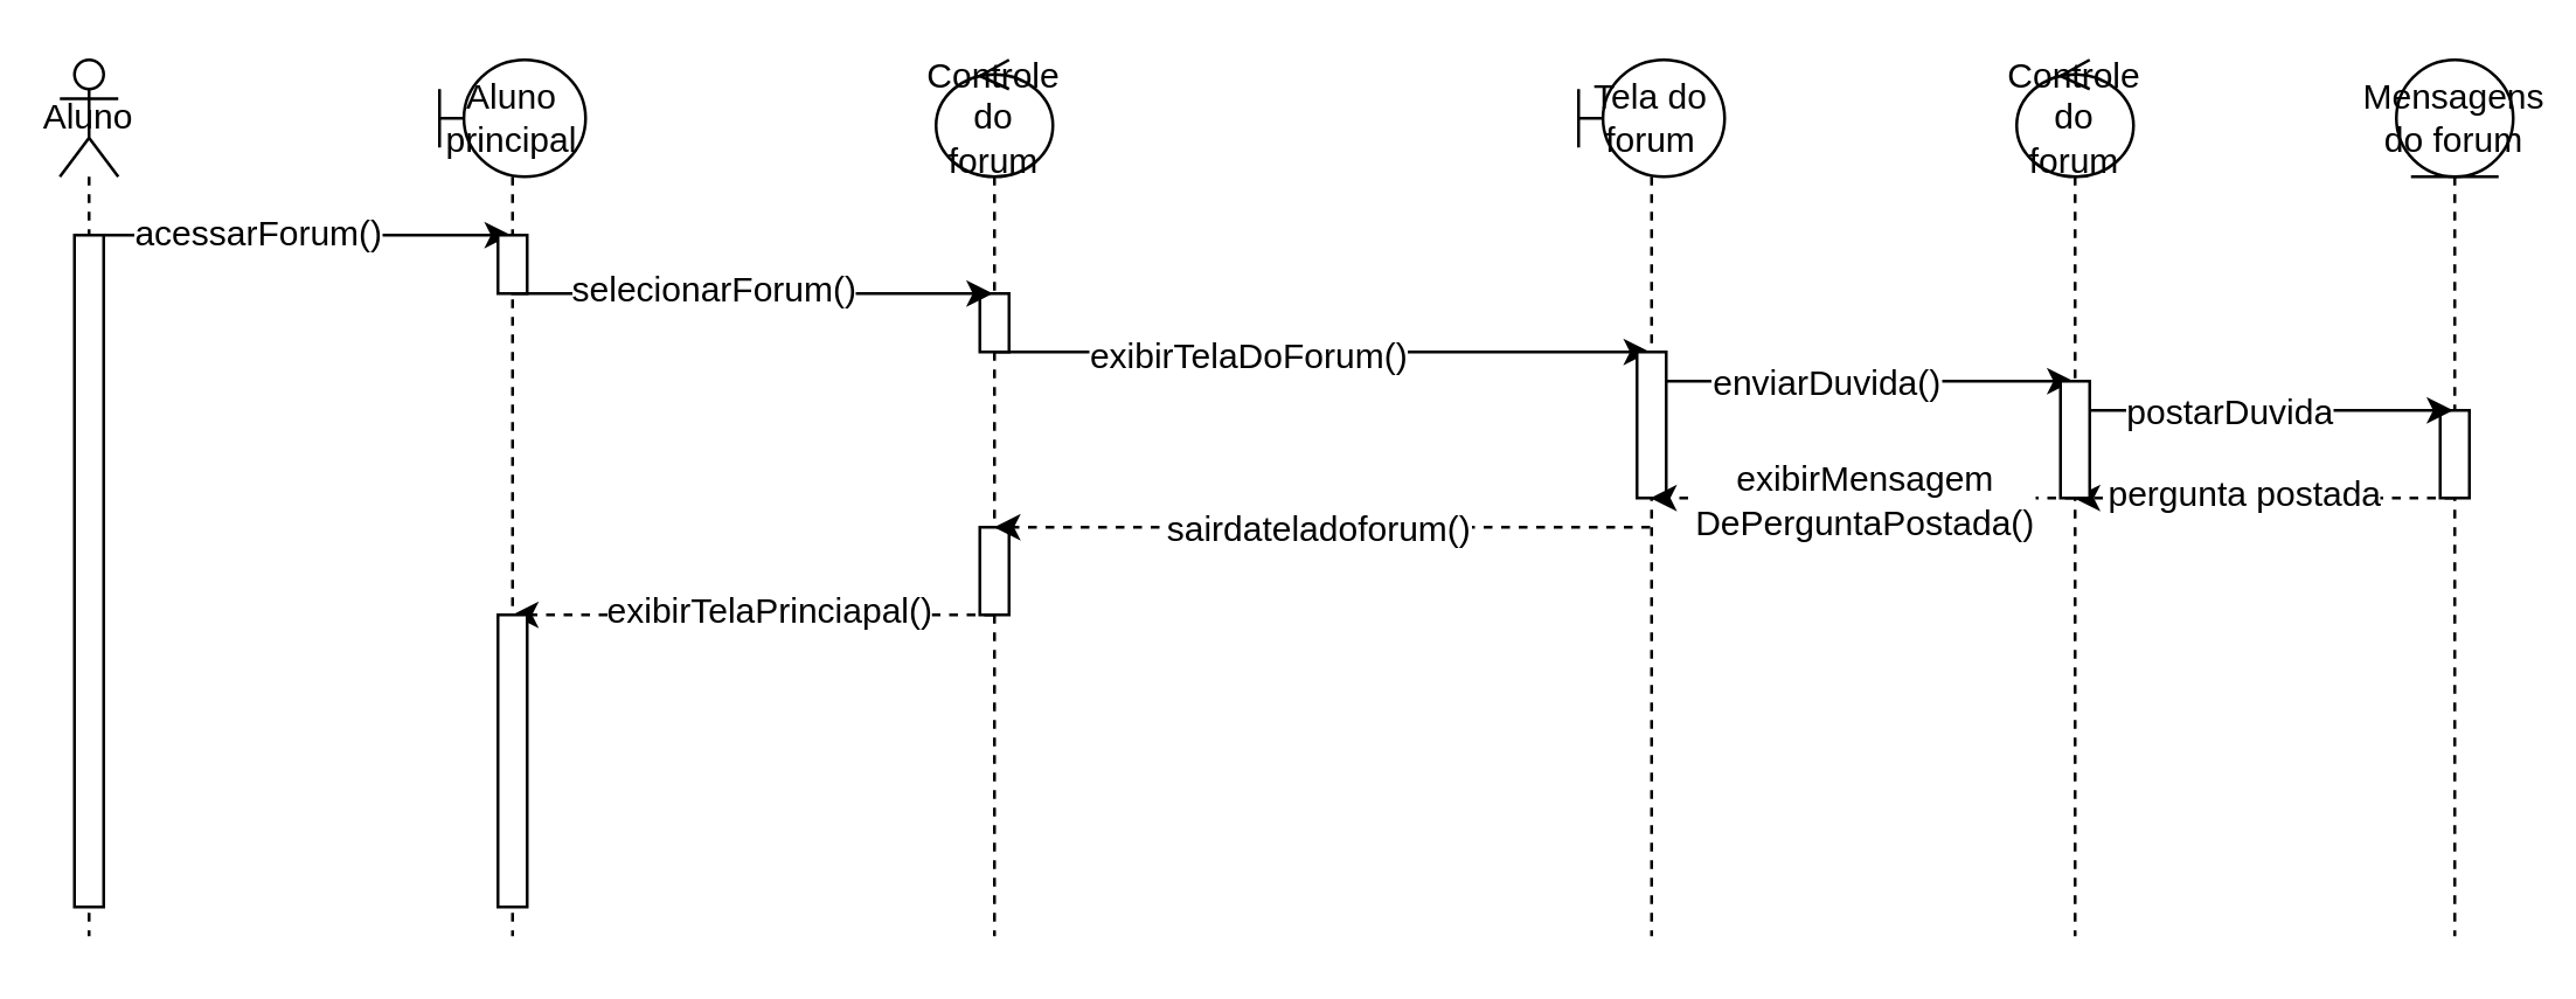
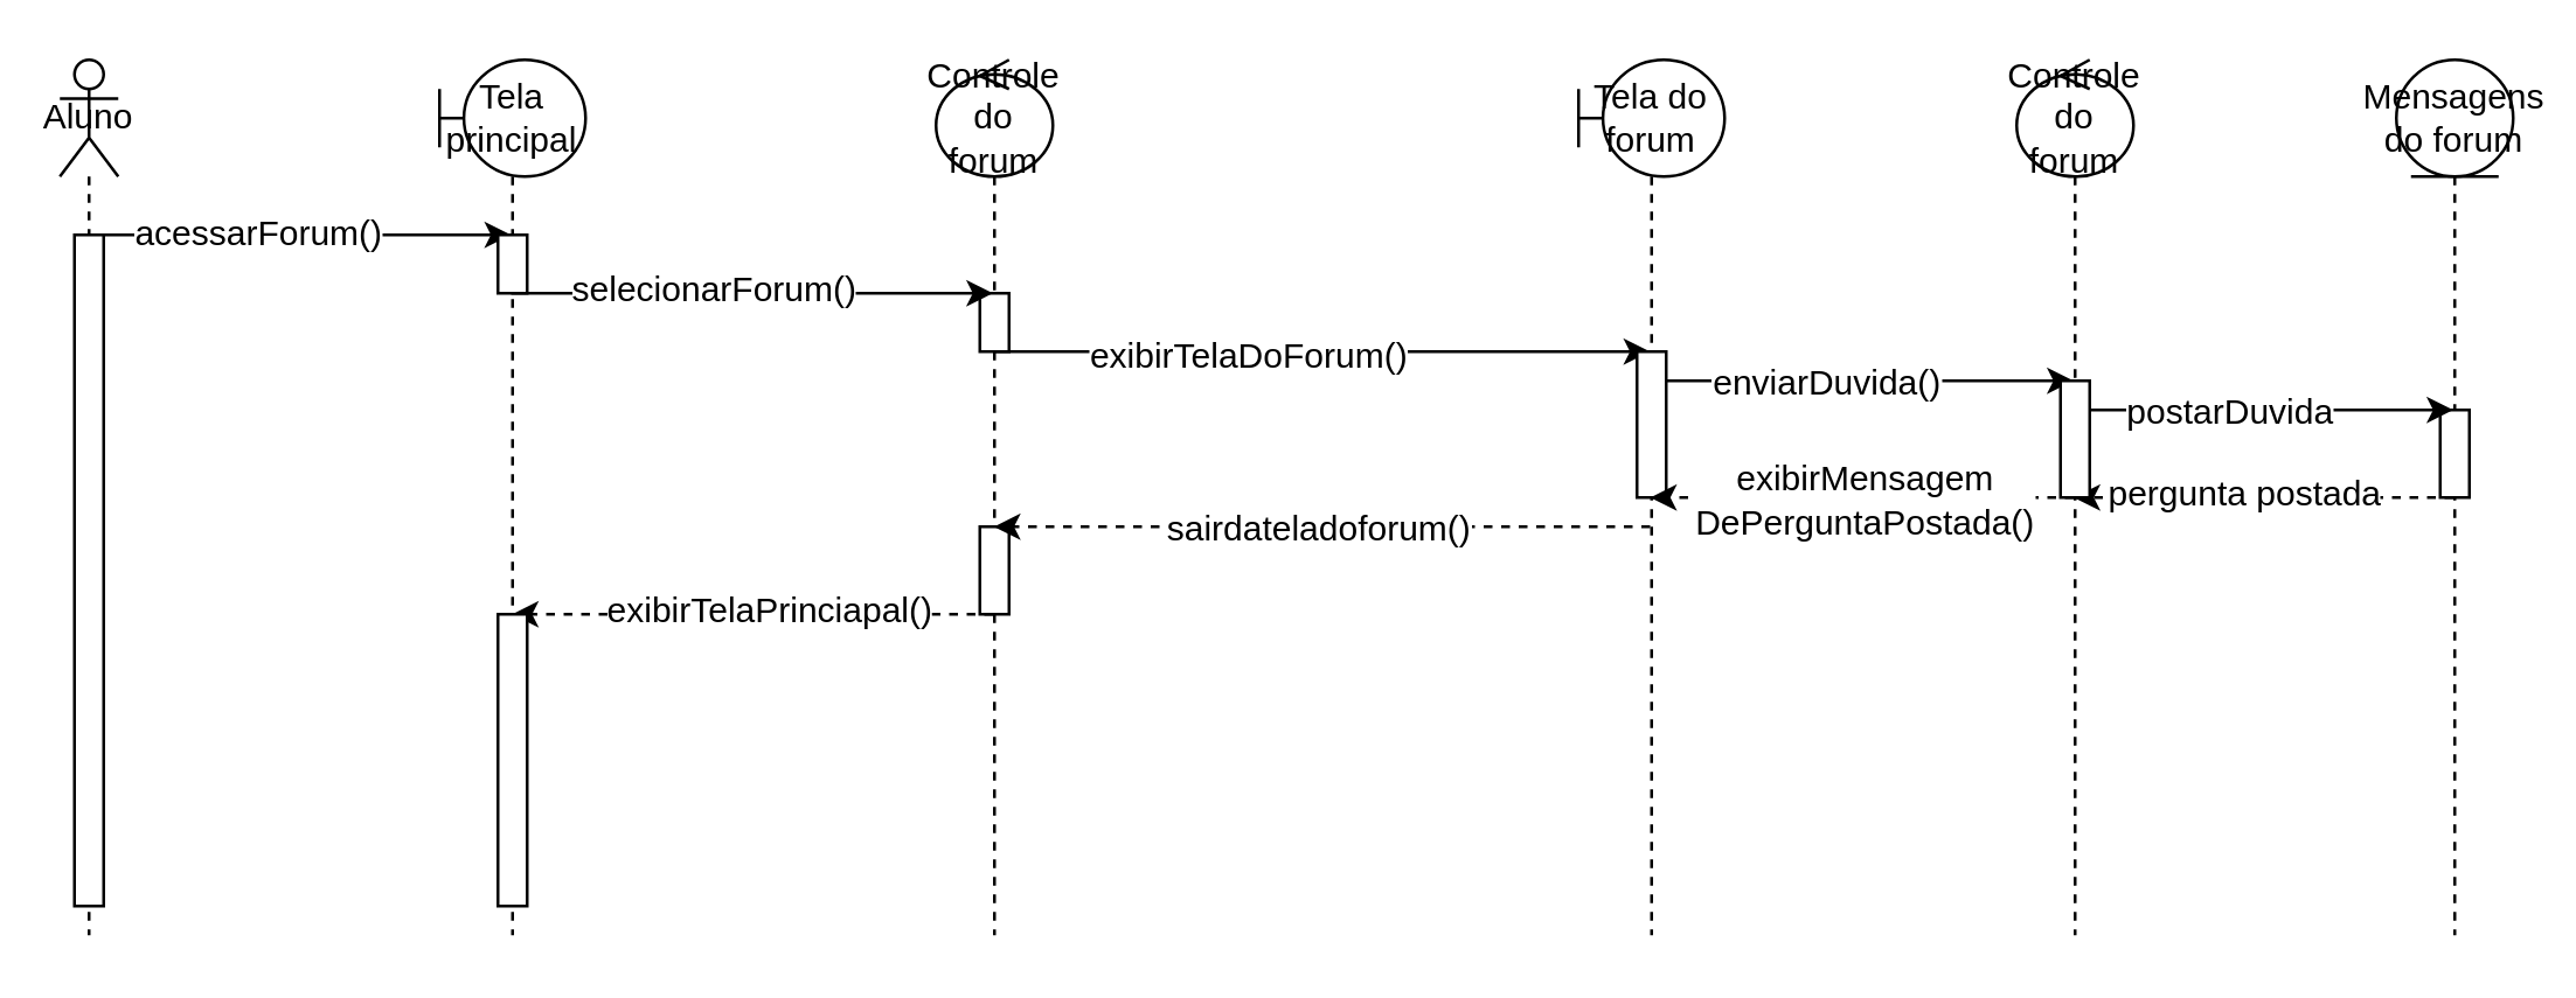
  <mxCell id="0" />
  <mxCell id="1" parent="0" />
  <mxCell id="2" style="edgeStyle=orthogonalEdgeStyle;rounded=0;orthogonalLoop=1;jettySize=auto;html=1;curved=0;fontFamily=Helvetica;fontSize=12;fontColor=default;" edge="1" parent="1" source="4" target="15"><mxGeometry relative="1" as="geometry"><Array as="points"><mxPoint x="90" y="80" /><mxPoint x="90" y="80" /></Array></mxGeometry></mxCell>
  <mxCell id="3" value="acessarForum()" style="edgeLabel;html=1;align=center;verticalAlign=middle;resizable=0;points=[];strokeColor=default;fontFamily=Helvetica;fontSize=12;fontColor=default;fillColor=default;" vertex="1" connectable="0" parent="2"><mxGeometry x="-0.206" y="1" relative="1" as="geometry"><mxPoint as="offset" /></mxGeometry></mxCell>
  <mxCell id="4" value="Aluno" style="shape=umlLifeline;perimeter=lifelinePerimeter;whiteSpace=wrap;html=1;container=1;dropTarget=0;collapsible=0;recursiveResize=0;outlineConnect=0;portConstraint=eastwest;newEdgeStyle={&quot;curved&quot;:0,&quot;rounded&quot;:0};participant=umlActor;strokeColor=default;align=center;verticalAlign=middle;fontFamily=Helvetica;fontSize=12;fontColor=default;fillColor=default;" vertex="1" parent="1"><mxGeometry x="20" y="20" width="20" height="300" as="geometry" /></mxCell>
  <mxCell id="5" value="" style="html=1;points=[[0,0,0,0,5],[0,1,0,0,-5],[1,0,0,0,5],[1,1,0,0,-5]];perimeter=orthogonalPerimeter;outlineConnect=0;targetShapes=umlLifeline;portConstraint=eastwest;newEdgeStyle={&quot;curved&quot;:0,&quot;rounded&quot;:0};strokeColor=default;align=center;verticalAlign=middle;fontFamily=Helvetica;fontSize=12;fontColor=default;fillColor=default;" vertex="1" parent="4"><mxGeometry x="5" y="60" width="10" height="230" as="geometry" /></mxCell>
  <mxCell id="6" style="edgeStyle=orthogonalEdgeStyle;rounded=0;orthogonalLoop=1;jettySize=auto;html=1;curved=0;fontFamily=Helvetica;fontSize=12;fontColor=default;" edge="1" parent="1" source="10" target="22"><mxGeometry relative="1" as="geometry"><mxPoint x="430" y="170" as="targetPoint" /><Array as="points"><mxPoint x="390" y="120" /><mxPoint x="390" y="120" /></Array></mxGeometry></mxCell>
  <mxCell id="7" value="exibirTelaDoForum()" style="edgeLabel;html=1;align=center;verticalAlign=middle;resizable=0;points=[];strokeColor=default;fontFamily=Helvetica;fontSize=12;fontColor=default;fillColor=default;" vertex="1" connectable="0" parent="6"><mxGeometry x="-0.225" y="-1" relative="1" as="geometry"><mxPoint as="offset" /></mxGeometry></mxCell>
  <mxCell id="8" style="edgeStyle=orthogonalEdgeStyle;rounded=0;orthogonalLoop=1;jettySize=auto;html=1;curved=0;fontFamily=Helvetica;fontSize=12;fontColor=default;dashed=1;" edge="1" parent="1"><mxGeometry relative="1" as="geometry"><mxPoint x="339.5" y="210" as="sourcePoint" /><mxPoint x="174.786" y="210" as="targetPoint" /><Array as="points"><mxPoint x="260" y="210" /><mxPoint x="260" y="210" /></Array></mxGeometry></mxCell>
  <mxCell id="9" value="exibirTelaPrinciapal()" style="edgeLabel;html=1;align=center;verticalAlign=middle;resizable=0;points=[];strokeColor=default;fontFamily=Helvetica;fontSize=12;fontColor=default;fillColor=default;" vertex="1" connectable="0" parent="8"><mxGeometry x="-0.064" y="-2" relative="1" as="geometry"><mxPoint as="offset" /></mxGeometry></mxCell>
  <mxCell id="10" value="Controle do forum" style="shape=umlLifeline;perimeter=lifelinePerimeter;whiteSpace=wrap;html=1;container=1;dropTarget=0;collapsible=0;recursiveResize=0;outlineConnect=0;portConstraint=eastwest;newEdgeStyle={&quot;curved&quot;:0,&quot;rounded&quot;:0};participant=umlControl;strokeColor=default;align=center;verticalAlign=middle;fontFamily=Helvetica;fontSize=12;fontColor=default;fillColor=default;" vertex="1" parent="1"><mxGeometry x="320" y="20" width="40" height="300" as="geometry" /></mxCell>
  <mxCell id="11" value="" style="html=1;points=[[0,0,0,0,5],[0,1,0,0,-5],[1,0,0,0,5],[1,1,0,0,-5]];perimeter=orthogonalPerimeter;outlineConnect=0;targetShapes=umlLifeline;portConstraint=eastwest;newEdgeStyle={&quot;curved&quot;:0,&quot;rounded&quot;:0};strokeColor=default;align=center;verticalAlign=middle;fontFamily=Helvetica;fontSize=12;fontColor=default;fillColor=default;" vertex="1" parent="10"><mxGeometry x="15" y="80" width="10" height="20" as="geometry" /></mxCell>
  <mxCell id="12" value="" style="html=1;points=[[0,0,0,0,5],[0,1,0,0,-5],[1,0,0,0,5],[1,1,0,0,-5]];perimeter=orthogonalPerimeter;outlineConnect=0;targetShapes=umlLifeline;portConstraint=eastwest;newEdgeStyle={&quot;curved&quot;:0,&quot;rounded&quot;:0};strokeColor=default;align=center;verticalAlign=middle;fontFamily=Helvetica;fontSize=12;fontColor=default;fillColor=default;" vertex="1" parent="10"><mxGeometry x="15" y="160" width="10" height="30" as="geometry" /></mxCell>
  <mxCell id="13" style="edgeStyle=orthogonalEdgeStyle;rounded=0;orthogonalLoop=1;jettySize=auto;html=1;curved=0;fontFamily=Helvetica;fontSize=12;fontColor=default;" edge="1" parent="1" source="15" target="10"><mxGeometry relative="1" as="geometry"><Array as="points"><mxPoint x="230" y="100" /><mxPoint x="230" y="100" /></Array></mxGeometry></mxCell>
  <mxCell id="14" value="selecionarForum()" style="edgeLabel;html=1;align=center;verticalAlign=middle;resizable=0;points=[];strokeColor=default;fontFamily=Helvetica;fontSize=12;fontColor=default;fillColor=default;" vertex="1" connectable="0" parent="13"><mxGeometry x="-0.161" y="2" relative="1" as="geometry"><mxPoint as="offset" /></mxGeometry></mxCell>
- <mxCell id="15" value="Aluno principal" style="shape=umlLifeline;perimeter=lifelinePerimeter;whiteSpace=wrap;html=1;container=1;dropTarget=0;collapsible=0;recursiveResize=0;outlineConnect=0;portConstraint=eastwest;newEdgeStyle={&quot;curved&quot;:0,&quot;rounded&quot;:0};participant=umlBoundary;strokeColor=default;align=center;verticalAlign=middle;fontFamily=Helvetica;fontSize=12;fontColor=default;fillColor=default;" vertex="1" parent="1"><mxGeometry x="150" y="20" width="50" height="300" as="geometry" /></mxCell>
+ <mxCell id="15" value="Tela principal" style="shape=umlLifeline;perimeter=lifelinePerimeter;whiteSpace=wrap;html=1;container=1;dropTarget=0;collapsible=0;recursiveResize=0;outlineConnect=0;portConstraint=eastwest;newEdgeStyle={&quot;curved&quot;:0,&quot;rounded&quot;:0};participant=umlBoundary;strokeColor=default;align=center;verticalAlign=middle;fontFamily=Helvetica;fontSize=12;fontColor=default;fillColor=default;" vertex="1" parent="1"><mxGeometry x="150" y="20" width="50" height="300" as="geometry" /></mxCell>
  <mxCell id="16" value="" style="html=1;points=[[0,0,0,0,5],[0,1,0,0,-5],[1,0,0,0,5],[1,1,0,0,-5]];perimeter=orthogonalPerimeter;outlineConnect=0;targetShapes=umlLifeline;portConstraint=eastwest;newEdgeStyle={&quot;curved&quot;:0,&quot;rounded&quot;:0};strokeColor=default;align=center;verticalAlign=middle;fontFamily=Helvetica;fontSize=12;fontColor=default;fillColor=default;" vertex="1" parent="15"><mxGeometry x="20" y="60" width="10" height="20" as="geometry" /></mxCell>
  <mxCell id="17" value="" style="html=1;points=[[0,0,0,0,5],[0,1,0,0,-5],[1,0,0,0,5],[1,1,0,0,-5]];perimeter=orthogonalPerimeter;outlineConnect=0;targetShapes=umlLifeline;portConstraint=eastwest;newEdgeStyle={&quot;curved&quot;:0,&quot;rounded&quot;:0};strokeColor=default;align=center;verticalAlign=middle;fontFamily=Helvetica;fontSize=12;fontColor=default;fillColor=default;" vertex="1" parent="15"><mxGeometry x="20" y="190" width="10" height="100" as="geometry" /></mxCell>
  <mxCell id="18" style="edgeStyle=orthogonalEdgeStyle;rounded=0;orthogonalLoop=1;jettySize=auto;html=1;curved=0;fontFamily=Helvetica;fontSize=12;fontColor=default;" edge="1" parent="1" source="22" target="32"><mxGeometry relative="1" as="geometry"><Array as="points"><mxPoint x="630" y="130" /><mxPoint x="630" y="130" /></Array></mxGeometry></mxCell>
  <mxCell id="19" value="enviarDuvida()" style="edgeLabel;html=1;align=center;verticalAlign=middle;resizable=0;points=[];strokeColor=default;fontFamily=Helvetica;fontSize=12;fontColor=default;fillColor=default;" vertex="1" connectable="0" parent="18"><mxGeometry x="-0.167" relative="1" as="geometry"><mxPoint as="offset" /></mxGeometry></mxCell>
  <mxCell id="20" style="edgeStyle=orthogonalEdgeStyle;rounded=0;orthogonalLoop=1;jettySize=auto;html=1;curved=0;fontFamily=Helvetica;fontSize=12;fontColor=default;dashed=1;" edge="1" parent="1"><mxGeometry relative="1" as="geometry"><mxPoint x="564.5" y="180" as="sourcePoint" /><mxPoint x="339.786" y="180" as="targetPoint" /><Array as="points"><mxPoint x="450" y="180" /><mxPoint x="450" y="180" /></Array></mxGeometry></mxCell>
  <mxCell id="21" value="sairdateladoforum()" style="edgeLabel;html=1;align=center;verticalAlign=middle;resizable=0;points=[];strokeColor=default;fontFamily=Helvetica;fontSize=12;fontColor=default;fillColor=default;" vertex="1" connectable="0" parent="20"><mxGeometry x="-0.116" relative="1" as="geometry"><mxPoint x="-15" as="offset" /></mxGeometry></mxCell>
  <mxCell id="22" value="Tela do forum" style="shape=umlLifeline;perimeter=lifelinePerimeter;whiteSpace=wrap;html=1;container=1;dropTarget=0;collapsible=0;recursiveResize=0;outlineConnect=0;portConstraint=eastwest;newEdgeStyle={&quot;curved&quot;:0,&quot;rounded&quot;:0};participant=umlBoundary;strokeColor=default;align=center;verticalAlign=middle;fontFamily=Helvetica;fontSize=12;fontColor=default;fillColor=default;" vertex="1" parent="1"><mxGeometry x="540" y="20" width="50" height="300" as="geometry" /></mxCell>
  <mxCell id="23" value="" style="html=1;points=[[0,0,0,0,5],[0,1,0,0,-5],[1,0,0,0,5],[1,1,0,0,-5]];perimeter=orthogonalPerimeter;outlineConnect=0;targetShapes=umlLifeline;portConstraint=eastwest;newEdgeStyle={&quot;curved&quot;:0,&quot;rounded&quot;:0};strokeColor=default;align=center;verticalAlign=middle;fontFamily=Helvetica;fontSize=12;fontColor=default;fillColor=default;" vertex="1" parent="22"><mxGeometry x="20" y="100" width="10" height="50" as="geometry" /></mxCell>
  <mxCell id="24" style="edgeStyle=orthogonalEdgeStyle;rounded=0;orthogonalLoop=1;jettySize=auto;html=1;curved=0;fontFamily=Helvetica;fontSize=12;fontColor=default;dashed=1;" edge="1" parent="1" source="26" target="32"><mxGeometry relative="1" as="geometry"><Array as="points"><mxPoint x="730" y="170" /><mxPoint x="730" y="170" /></Array></mxGeometry></mxCell>
  <mxCell id="25" value="pergunta postada" style="edgeLabel;html=1;align=center;verticalAlign=middle;resizable=0;points=[];strokeColor=default;fontFamily=Helvetica;fontSize=12;fontColor=default;fillColor=default;" vertex="1" connectable="0" parent="24"><mxGeometry x="0.152" y="-2" relative="1" as="geometry"><mxPoint x="3" as="offset" /></mxGeometry></mxCell>
  <mxCell id="26" value="Mensagens do forum" style="shape=umlLifeline;perimeter=lifelinePerimeter;whiteSpace=wrap;html=1;container=1;dropTarget=0;collapsible=0;recursiveResize=0;outlineConnect=0;portConstraint=eastwest;newEdgeStyle={&quot;curved&quot;:0,&quot;rounded&quot;:0};participant=umlEntity;strokeColor=default;align=center;verticalAlign=middle;fontFamily=Helvetica;fontSize=12;fontColor=default;fillColor=default;" vertex="1" parent="1"><mxGeometry x="820" y="20" width="40" height="300" as="geometry" /></mxCell>
  <mxCell id="27" value="" style="html=1;points=[[0,0,0,0,5],[0,1,0,0,-5],[1,0,0,0,5],[1,1,0,0,-5]];perimeter=orthogonalPerimeter;outlineConnect=0;targetShapes=umlLifeline;portConstraint=eastwest;newEdgeStyle={&quot;curved&quot;:0,&quot;rounded&quot;:0};strokeColor=default;align=center;verticalAlign=middle;fontFamily=Helvetica;fontSize=12;fontColor=default;fillColor=default;" vertex="1" parent="26"><mxGeometry x="15" y="120" width="10" height="30" as="geometry" /></mxCell>
  <mxCell id="28" style="edgeStyle=orthogonalEdgeStyle;rounded=0;orthogonalLoop=1;jettySize=auto;html=1;curved=0;fontFamily=Helvetica;fontSize=12;fontColor=default;" edge="1" parent="1" source="32" target="26"><mxGeometry relative="1" as="geometry"><Array as="points"><mxPoint x="750" y="140" /><mxPoint x="750" y="140" /></Array></mxGeometry></mxCell>
  <mxCell id="29" value="postarDuvida" style="edgeLabel;html=1;align=center;verticalAlign=middle;resizable=0;points=[];strokeColor=default;fontFamily=Helvetica;fontSize=12;fontColor=default;fillColor=default;" vertex="1" connectable="0" parent="28"><mxGeometry x="-0.184" relative="1" as="geometry"><mxPoint as="offset" /></mxGeometry></mxCell>
  <mxCell id="30" style="edgeStyle=orthogonalEdgeStyle;rounded=0;orthogonalLoop=1;jettySize=auto;html=1;curved=0;fontFamily=Helvetica;fontSize=12;fontColor=default;dashed=1;" edge="1" parent="1" source="32" target="22"><mxGeometry relative="1" as="geometry" /></mxCell>
  <mxCell id="31" value="exibirMensagem&lt;div&gt;DePerguntaPostada()&lt;/div&gt;" style="edgeLabel;html=1;align=center;verticalAlign=middle;resizable=0;points=[];strokeColor=default;fontFamily=Helvetica;fontSize=12;fontColor=default;fillColor=default;" vertex="1" connectable="0" parent="30"><mxGeometry x="0.221" y="-1" relative="1" as="geometry"><mxPoint x="17" y="1" as="offset" /></mxGeometry></mxCell>
  <mxCell id="32" value="Controle do forum" style="shape=umlLifeline;perimeter=lifelinePerimeter;whiteSpace=wrap;html=1;container=1;dropTarget=0;collapsible=0;recursiveResize=0;outlineConnect=0;portConstraint=eastwest;newEdgeStyle={&quot;curved&quot;:0,&quot;rounded&quot;:0};participant=umlControl;strokeColor=default;align=center;verticalAlign=middle;fontFamily=Helvetica;fontSize=12;fontColor=default;fillColor=default;" vertex="1" parent="1"><mxGeometry x="690" y="20" width="40" height="300" as="geometry" /></mxCell>
  <mxCell id="33" value="" style="html=1;points=[[0,0,0,0,5],[0,1,0,0,-5],[1,0,0,0,5],[1,1,0,0,-5]];perimeter=orthogonalPerimeter;outlineConnect=0;targetShapes=umlLifeline;portConstraint=eastwest;newEdgeStyle={&quot;curved&quot;:0,&quot;rounded&quot;:0};strokeColor=default;align=center;verticalAlign=middle;fontFamily=Helvetica;fontSize=12;fontColor=default;fillColor=default;" vertex="1" parent="32"><mxGeometry x="15" y="110" width="10" height="40" as="geometry" /></mxCell>
